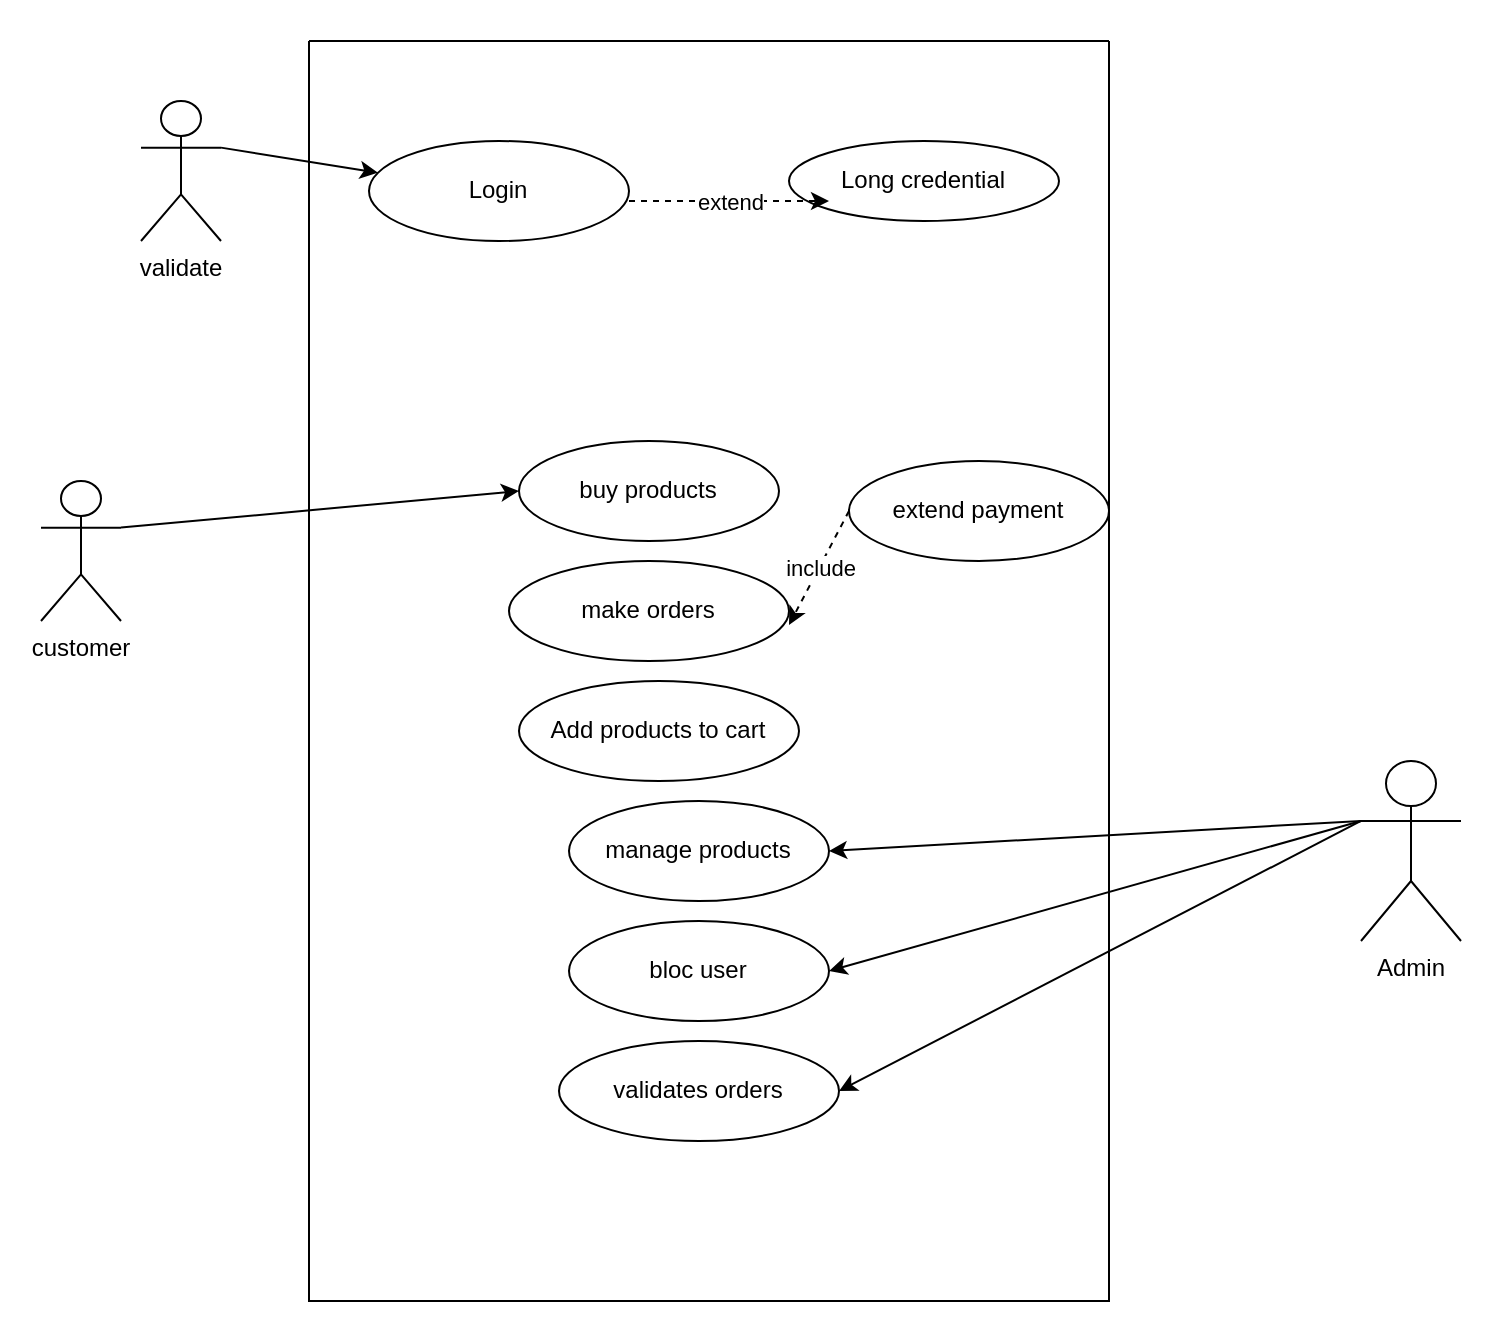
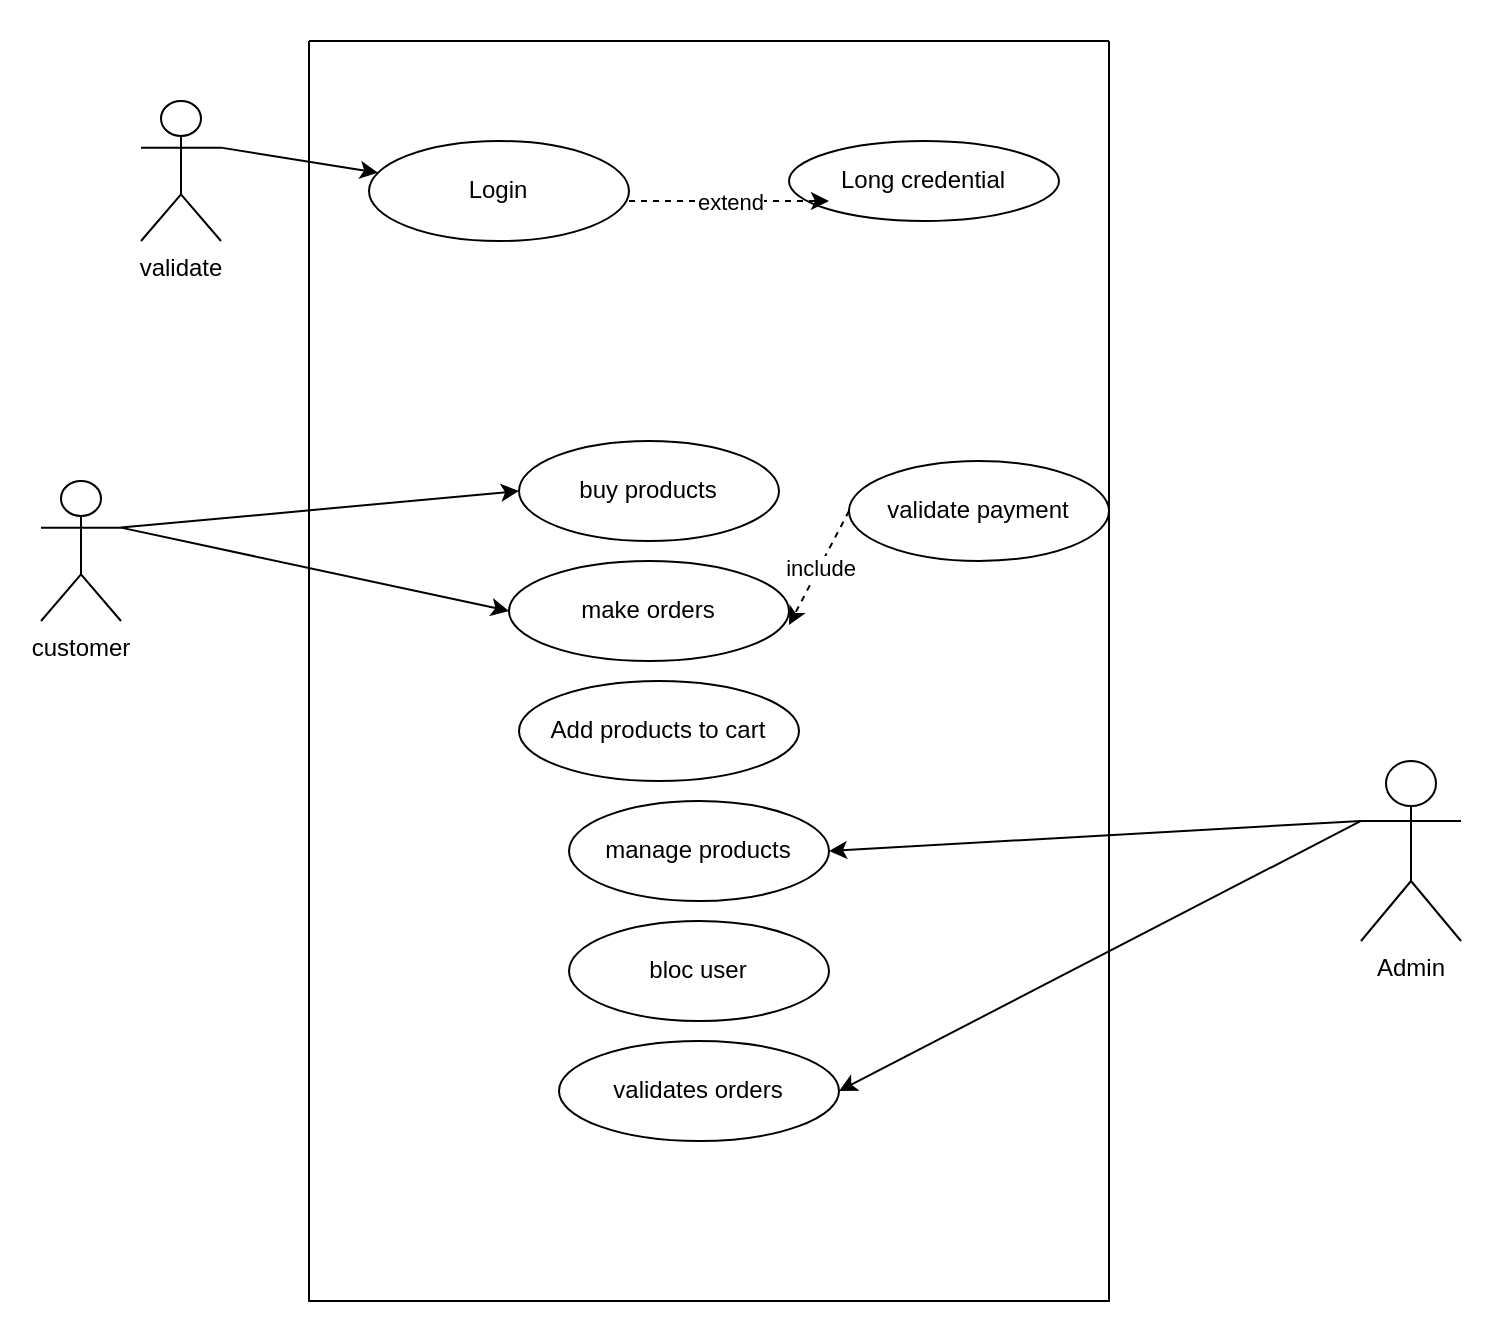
  <mxCell id="0" />
  <mxCell id="1" parent="0" />
  <mxCell id="2" value="" style="swimlane;startSize=0;" vertex="1" parent="1"><mxGeometry x="154" y="20" width="400" height="630" as="geometry" /></mxCell>
  <mxCell id="3" value="Add products to cart" style="ellipse;whiteSpace=wrap;html=1;" vertex="1" parent="2"><mxGeometry x="105" y="320" width="140" height="50" as="geometry" /></mxCell>
  <mxCell id="4" value="make orders" style="ellipse;whiteSpace=wrap;html=1;" vertex="1" parent="2"><mxGeometry x="100" y="260" width="140" height="50" as="geometry" /></mxCell>
  <mxCell id="5" value="buy products" style="ellipse;whiteSpace=wrap;html=1;" vertex="1" parent="2"><mxGeometry x="105" y="200" width="130" height="50" as="geometry" /></mxCell>
  <mxCell id="6" value="validates orders" style="ellipse;whiteSpace=wrap;html=1;" vertex="1" parent="2"><mxGeometry x="125" y="500" width="140" height="50" as="geometry" /></mxCell>
  <mxCell id="7" value="manage products" style="ellipse;whiteSpace=wrap;html=1;" vertex="1" parent="2"><mxGeometry x="130" y="380" width="130" height="50" as="geometry" /></mxCell>
  <mxCell id="8" value="bloc user" style="ellipse;whiteSpace=wrap;html=1;" vertex="1" parent="2"><mxGeometry x="130" y="440" width="130" height="50" as="geometry" /></mxCell>
  <mxCell id="9" value="Login" style="ellipse;whiteSpace=wrap;html=1;" vertex="1" parent="2"><mxGeometry x="30" y="50" width="130" height="50" as="geometry" /></mxCell>
  <mxCell id="10" value="Long credential" style="ellipse;whiteSpace=wrap;html=1;" vertex="1" parent="2"><mxGeometry x="240" y="50" width="135" height="40" as="geometry" /></mxCell>
  <mxCell id="11" value="e" style="endArrow=classic;html=1;dashed=1;" edge="1" parent="2"><mxGeometry relative="1" as="geometry"><mxPoint x="160" y="80" as="sourcePoint" /><mxPoint x="260" y="80" as="targetPoint" /></mxGeometry></mxCell>
  <mxCell id="12" value="extend" style="edgeLabel;resizable=0;html=1;align=center;verticalAlign=middle;" connectable="0" vertex="1" parent="11"><mxGeometry relative="1" as="geometry" /></mxCell>
- <mxCell id="13" value="extend payment" style="ellipse;whiteSpace=wrap;html=1;" vertex="1" parent="2"><mxGeometry x="270" y="210" width="130" height="50" as="geometry" /></mxCell>
+ <mxCell id="13" value="validate payment" style="ellipse;whiteSpace=wrap;html=1;" vertex="1" parent="2"><mxGeometry x="270" y="210" width="130" height="50" as="geometry" /></mxCell>
  <mxCell id="14" value="" style="endArrow=classic;html=1;dashed=1;exitX=0;exitY=0.5;exitDx=0;exitDy=0;entryX=1;entryY=0.64;entryDx=0;entryDy=0;entryPerimeter=0;" edge="1" parent="2" source="13" target="4"><mxGeometry relative="1" as="geometry"><mxPoint x="257.5" y="290" as="sourcePoint" /><mxPoint x="357.5" y="290" as="targetPoint" /></mxGeometry></mxCell>
  <mxCell id="15" value="include" style="edgeLabel;resizable=0;html=1;align=center;verticalAlign=middle;" connectable="0" vertex="1" parent="14"><mxGeometry relative="1" as="geometry" /></mxCell>
  <mxCell id="16" style="edgeStyle=none;html=1;exitX=1;exitY=0.333;exitDx=0;exitDy=0;exitPerimeter=0;entryX=0;entryY=0.5;entryDx=0;entryDy=0;" edge="1" parent="1" source="18" target="5"><mxGeometry relative="1" as="geometry" /></mxCell>
+ <mxCell id="17" style="edgeStyle=none;html=1;exitX=1;exitY=0.333;exitDx=0;exitDy=0;exitPerimeter=0;entryX=0;entryY=0.5;entryDx=0;entryDy=0;" edge="1" parent="1" source="18" target="4"><mxGeometry relative="1" as="geometry" /></mxCell>
  <mxCell id="18" value="customer" style="shape=umlActor;verticalLabelPosition=bottom;verticalAlign=top;html=1;outlineConnect=0;" vertex="1" parent="1"><mxGeometry x="20" y="240" width="40" height="70" as="geometry" /></mxCell>
- <mxCell id="19" style="edgeStyle=none;html=1;exitX=0;exitY=0.333;exitDx=0;exitDy=0;exitPerimeter=0;entryX=1;entryY=0.5;entryDx=0;entryDy=0;" edge="1" parent="1" source="21" target="8"><mxGeometry relative="1" as="geometry" /></mxCell>
  <mxCell id="20" style="edgeStyle=none;html=1;exitX=0;exitY=0.333;exitDx=0;exitDy=0;exitPerimeter=0;entryX=1;entryY=0.5;entryDx=0;entryDy=0;" edge="1" parent="1" source="21" target="6"><mxGeometry relative="1" as="geometry" /></mxCell>
  <mxCell id="21" value="Admin" style="shape=umlActor;verticalLabelPosition=bottom;verticalAlign=top;html=1;outlineConnect=0;" vertex="1" parent="1"><mxGeometry x="680" y="380" width="50" height="90" as="geometry" /></mxCell>
  <mxCell id="22" style="edgeStyle=none;html=1;entryX=1;entryY=0.5;entryDx=0;entryDy=0;exitX=0;exitY=0.333;exitDx=0;exitDy=0;exitPerimeter=0;" edge="1" parent="1" source="21" target="7"><mxGeometry relative="1" as="geometry"><mxPoint x="660" y="240" as="sourcePoint" /></mxGeometry></mxCell>
  <mxCell id="23" style="edgeStyle=none;html=1;exitX=1;exitY=0.333;exitDx=0;exitDy=0;exitPerimeter=0;" edge="1" parent="1" source="24" target="9"><mxGeometry relative="1" as="geometry" /></mxCell>
  <mxCell id="24" value="validate" style="shape=umlActor;verticalLabelPosition=bottom;verticalAlign=top;html=1;outlineConnect=0;" vertex="1" parent="1"><mxGeometry x="70" y="50" width="40" height="70" as="geometry" /></mxCell>
